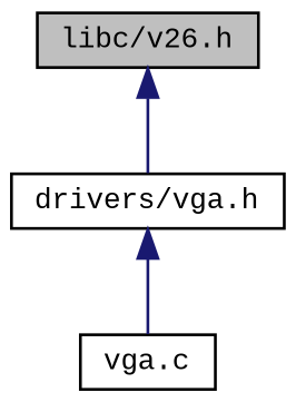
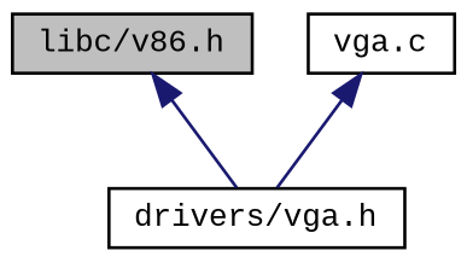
  digraph {
    fontname="Liberation Mono"
    node [color=black fillcolor=white fontname="Liberation Mono" fontsize=10 shape=record style=filled]
    edge [color=midnightblue dir=back fontname="Liberation Mono" fontsize=10 labelfontname=Helvetica labelfontsize=10 style=solid]
-   n1 [fillcolor=grey75 fontcolor=black height=0.2 label="libc/v26.h" width=0.4]
+   n1 [fillcolor=grey75 fontcolor=black height=0.2 label="libc/v86.h" width=0.4]
    n2 [height=0.2 label="drivers/vga.h" width=0.4]
    n3 [height=0.2 label="vga.c" width=0.4]
    n1 -> n2
-   n2 -> n3
+   n3 -> n2
  }
